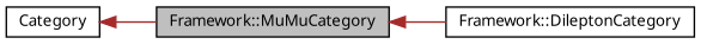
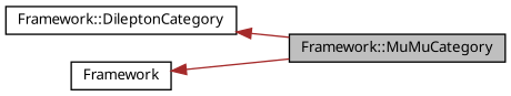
  digraph {
    fontname="Noto Sans"
    rankdir=LR
    node [color=black fillcolor=white fontname="Noto Sans" fontsize=10 shape=record style=filled]
    edge [color=brown dir=back fontname="Noto Sans" fontsize=10 labelfontname=Helvetica labelfontsize=10 style=solid]
    n1 [fillcolor=grey75 fontcolor=black height=0.2 label="Framework::MuMuCategory" width=0.4]
    n2 [height=0.2 label="Framework::DileptonCategory" width=0.4]
-   n3 [height=0.2 label=Category width=0.4]
-   n1 -> n2
+   n3 [height=0.2 label=Framework width=0.4]
+   n2 -> n1
    n3 -> n1
  }
